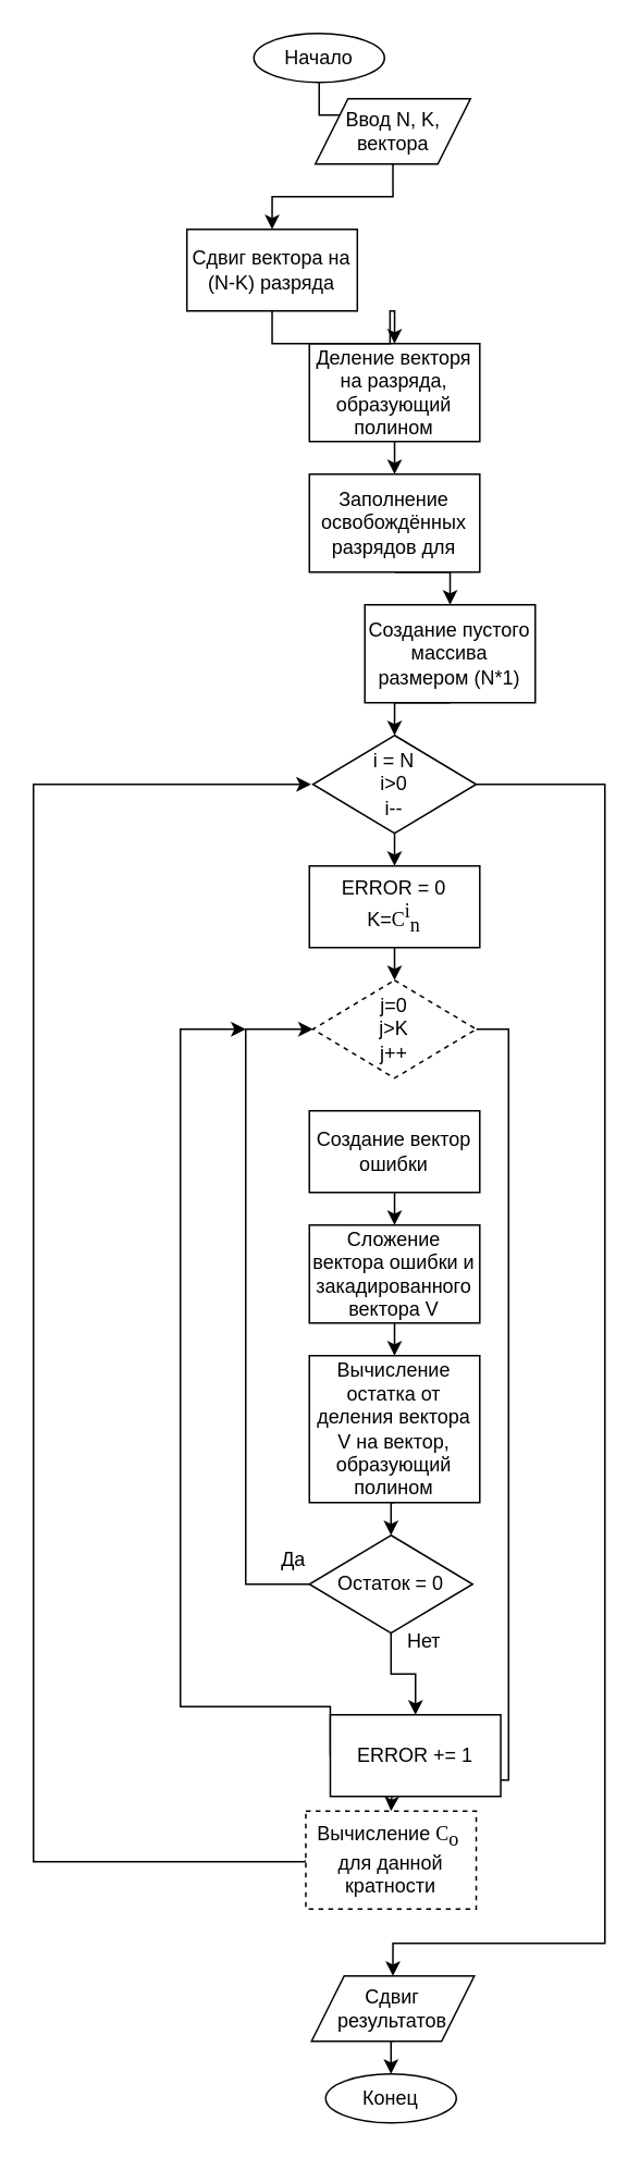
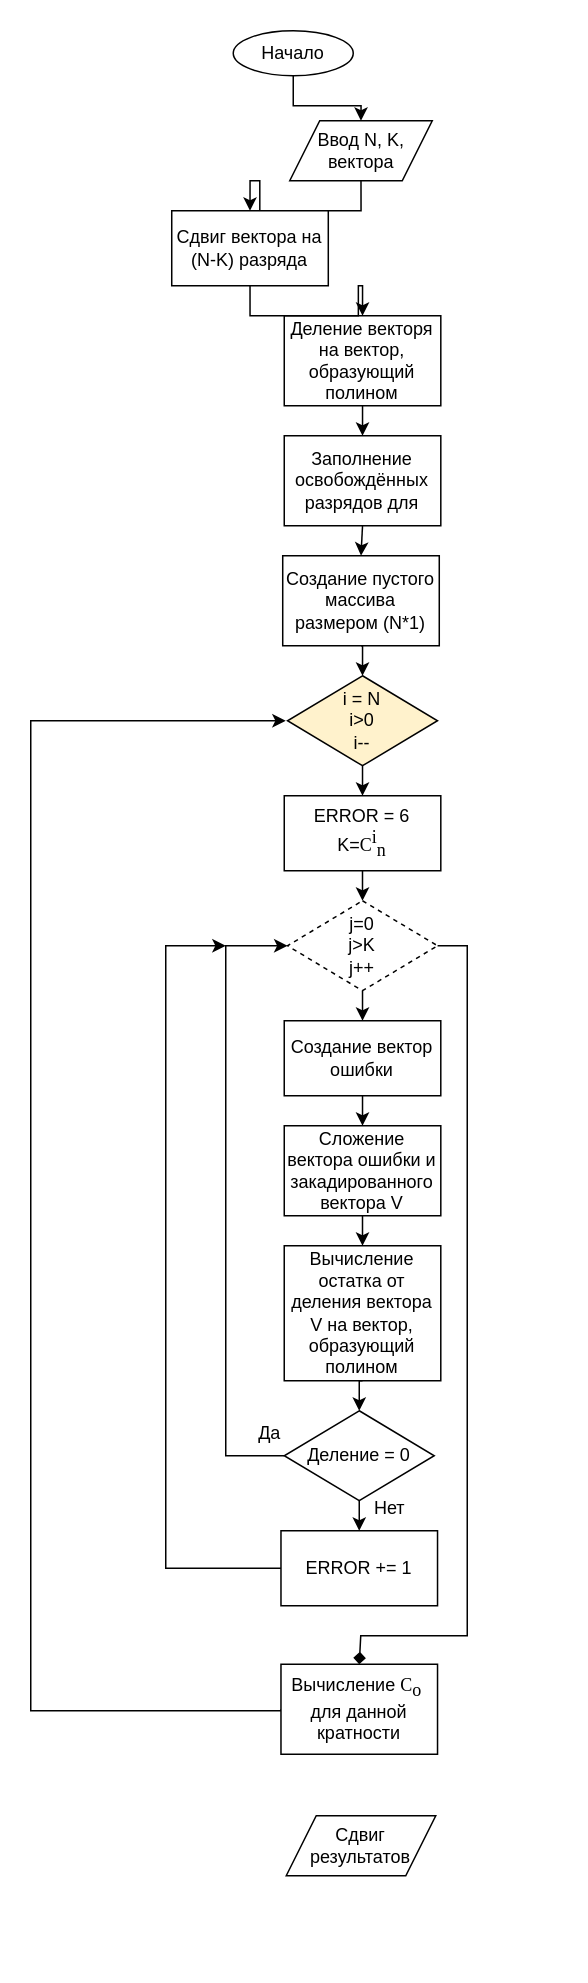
  <mxCell id="0" />
  <mxCell id="1" parent="0" />
  <mxCell id="2" style="edgeStyle=orthogonalEdgeStyle;rounded=0;orthogonalLoop=1;jettySize=auto;html=1;exitX=0.5;exitY=1;exitDx=0;exitDy=0;entryX=0.5;entryY=0;entryDx=0;entryDy=0;" edge="1" parent="1" source="3" target="5"><mxGeometry relative="1" as="geometry" /></mxCell>
  <mxCell id="3" value="Начало" style="ellipse;whiteSpace=wrap;html=1;" vertex="1" parent="1"><mxGeometry x="155" y="20" width="80" height="30" as="geometry" /></mxCell>
  <mxCell id="4" style="edgeStyle=orthogonalEdgeStyle;rounded=0;orthogonalLoop=1;jettySize=auto;html=1;exitX=0.5;exitY=1;exitDx=0;exitDy=0;entryX=0.5;entryY=0;entryDx=0;entryDy=0;" edge="1" parent="1" source="5" target="6"><mxGeometry relative="1" as="geometry" /></mxCell>
- <mxCell id="5" value="Ввод N, K, вектора" style="shape=parallelogram;perimeter=parallelogramPerimeter;whiteSpace=wrap;html=1;fixedSize=1;" vertex="1" parent="1"><mxGeometry x="192.66" y="60" width="95" height="40" as="geometry" /></mxCell>
+ <mxCell id="5" value="Ввод N, K, вектора" style="shape=parallelogram;perimeter=parallelogramPerimeter;whiteSpace=wrap;html=1;fixedSize=1;" vertex="1" parent="1"><mxGeometry x="192.66" y="80" width="95" height="40" as="geometry" /></mxCell>
  <mxCell id="6" value="Сдвиг вектора на (N-K) разряда" style="rounded=0;whiteSpace=wrap;html=1;" vertex="1" parent="1"><mxGeometry x="113.99" y="140" width="104.37" height="50" as="geometry" /></mxCell>
  <mxCell id="7" style="edgeStyle=orthogonalEdgeStyle;rounded=0;orthogonalLoop=1;jettySize=auto;html=1;exitX=0.5;exitY=1;exitDx=0;exitDy=0;entryX=0.5;entryY=0;entryDx=0;entryDy=0;" edge="1" parent="1" source="8" target="10"><mxGeometry relative="1" as="geometry" /></mxCell>
- <mxCell id="8" value="Деление векторя на разряда, образующий полином" style="rounded=0;whiteSpace=wrap;html=1;" vertex="1" parent="1"><mxGeometry x="189" y="210" width="104.37" height="60" as="geometry" /></mxCell>
+ <mxCell id="8" value="Деление векторя на вектор, образующий полином" style="rounded=0;whiteSpace=wrap;html=1;" vertex="1" parent="1"><mxGeometry x="189" y="210" width="104.37" height="60" as="geometry" /></mxCell>
  <mxCell id="9" style="edgeStyle=orthogonalEdgeStyle;rounded=0;orthogonalLoop=1;jettySize=auto;html=1;exitX=0.5;exitY=1;exitDx=0;exitDy=0;entryX=0.5;entryY=0;entryDx=0;entryDy=0;" edge="1" parent="1" source="10" target="12"><mxGeometry relative="1" as="geometry" /></mxCell>
  <mxCell id="10" value="Заполнение освобождённых разрядов для" style="rounded=0;whiteSpace=wrap;html=1;" vertex="1" parent="1"><mxGeometry x="189" y="290" width="104.37" height="60" as="geometry" /></mxCell>
  <mxCell id="11" style="edgeStyle=orthogonalEdgeStyle;rounded=0;orthogonalLoop=1;jettySize=auto;html=1;exitX=0.5;exitY=1;exitDx=0;exitDy=0;entryX=0.5;entryY=0;entryDx=0;entryDy=0;" edge="1" parent="1" source="12" target="15"><mxGeometry relative="1" as="geometry" /></mxCell>
- <mxCell id="12" value="Создание пустого массива размером (N*1)" style="rounded=0;whiteSpace=wrap;html=1;" vertex="1" parent="1"><mxGeometry x="222.98" y="370" width="104.37" height="60" as="geometry" /></mxCell>
+ <mxCell id="12" value="Создание пустого массива размером (N*1)" style="rounded=0;whiteSpace=wrap;html=1;" vertex="1" parent="1"><mxGeometry x="187.98" y="370" width="104.37" height="60" as="geometry" /></mxCell>
  <mxCell id="13" style="edgeStyle=orthogonalEdgeStyle;rounded=0;orthogonalLoop=1;jettySize=auto;html=1;exitX=0.5;exitY=1;exitDx=0;exitDy=0;entryX=0.5;entryY=0;entryDx=0;entryDy=0;" edge="1" parent="1" source="15" target="17"><mxGeometry relative="1" as="geometry" /></mxCell>
- <mxCell id="14" style="edgeStyle=orthogonalEdgeStyle;rounded=0;orthogonalLoop=1;jettySize=auto;html=1;exitX=1;exitY=0.5;exitDx=0;exitDy=0;entryX=0.5;entryY=0;entryDx=0;entryDy=0;" edge="1" parent="1" source="15" target="35"><mxGeometry relative="1" as="geometry"><Array as="points"><mxPoint x="370" y="480" /><mxPoint x="370" y="1190" /><mxPoint x="240" y="1190" /></Array></mxGeometry></mxCell>
- <mxCell id="15" value="&lt;div&gt;i = N&lt;/div&gt;&lt;div&gt;i&amp;gt;0&lt;/div&gt;&lt;div&gt;i--&lt;br&gt;&lt;/div&gt;" style="rhombus;whiteSpace=wrap;html=1;" vertex="1" parent="1"><mxGeometry x="191.18" y="450" width="100" height="60" as="geometry" /></mxCell>
+ <mxCell id="15" value="&lt;div&gt;i = N&lt;/div&gt;&lt;div&gt;i&amp;gt;0&lt;/div&gt;&lt;div&gt;i--&lt;br&gt;&lt;/div&gt;" style="rhombus;whiteSpace=wrap;html=1;fillColor=#fff2cc;" vertex="1" parent="1"><mxGeometry x="191.18" y="450" width="100" height="60" as="geometry" /></mxCell>
  <mxCell id="16" style="edgeStyle=orthogonalEdgeStyle;rounded=0;orthogonalLoop=1;jettySize=auto;html=1;exitX=0.5;exitY=1;exitDx=0;exitDy=0;entryX=0.5;entryY=0;entryDx=0;entryDy=0;" edge="1" parent="1" source="17" target="20"><mxGeometry relative="1" as="geometry" /></mxCell>
- <mxCell id="17" value="&lt;div&gt;&lt;font style=&quot;font-size: 12px;&quot;&gt;ERROR = 0&lt;/font&gt;&lt;/div&gt;&lt;div&gt;&lt;font style=&quot;font-size: 12px;&quot;&gt;K=&lt;span id=&quot;docs-internal-guid-0ab901a6-7fff-3213-1058-120be27b647d&quot; style=&quot;font-family: &amp;quot;Times New Roman&amp;quot;, serif; color: rgb(0, 0, 0); background-color: transparent; font-weight: 400; font-style: normal; font-variant: normal; text-decoration: none; vertical-align: baseline; white-space: pre-wrap;&quot;&gt;C&lt;/span&gt;&lt;span style=&quot;font-family: &amp;quot;Times New Roman&amp;quot;, serif; color: rgb(0, 0, 0); background-color: transparent; font-weight: 400; font-style: normal; font-variant: normal; text-decoration: none; vertical-align: baseline; white-space: pre-wrap;&quot;&gt;&lt;span style=&quot;vertical-align: super;&quot;&gt;i&lt;/span&gt;&lt;/span&gt;&lt;span style=&quot;font-family: &amp;quot;Times New Roman&amp;quot;, serif; color: rgb(0, 0, 0); background-color: transparent; font-weight: 400; font-style: normal; font-variant: normal; text-decoration: none; vertical-align: baseline; white-space: pre-wrap;&quot;&gt;&lt;span style=&quot;vertical-align: sub;&quot;&gt;n&lt;/span&gt;&lt;/span&gt;&lt;/font&gt;&lt;/div&gt;" style="rounded=0;whiteSpace=wrap;html=1;" vertex="1" parent="1"><mxGeometry x="189" y="530" width="104.37" height="50" as="geometry" /></mxCell>
- <mxCell id="19" style="edgeStyle=orthogonalEdgeStyle;rounded=0;orthogonalLoop=1;jettySize=auto;html=1;exitX=1;exitY=0.5;exitDx=0;exitDy=0;entryX=0.5;entryY=0;entryDx=0;entryDy=0;" edge="1" parent="1" source="20" target="33"><mxGeometry relative="1" as="geometry"><Array as="points"><mxPoint x="311" y="630" /><mxPoint x="311" y="1090" /><mxPoint x="240" y="1090" /><mxPoint x="240" y="1109" /></Array></mxGeometry></mxCell>
+ <mxCell id="17" value="&lt;div&gt;&lt;font style=&quot;font-size: 12px;&quot;&gt;ERROR = 6&lt;/font&gt;&lt;/div&gt;&lt;div&gt;&lt;font style=&quot;font-size: 12px;&quot;&gt;K=&lt;span id=&quot;docs-internal-guid-0ab901a6-7fff-3213-1058-120be27b647d&quot; style=&quot;font-family: &amp;quot;Times New Roman&amp;quot;, serif; color: rgb(0, 0, 0); background-color: transparent; font-weight: 400; font-style: normal; font-variant: normal; text-decoration: none; vertical-align: baseline; white-space: pre-wrap;&quot;&gt;C&lt;/span&gt;&lt;span style=&quot;font-family: &amp;quot;Times New Roman&amp;quot;, serif; color: rgb(0, 0, 0); background-color: transparent; font-weight: 400; font-style: normal; font-variant: normal; text-decoration: none; vertical-align: baseline; white-space: pre-wrap;&quot;&gt;&lt;span style=&quot;vertical-align: super;&quot;&gt;i&lt;/span&gt;&lt;/span&gt;&lt;span style=&quot;font-family: &amp;quot;Times New Roman&amp;quot;, serif; color: rgb(0, 0, 0); background-color: transparent; font-weight: 400; font-style: normal; font-variant: normal; text-decoration: none; vertical-align: baseline; white-space: pre-wrap;&quot;&gt;&lt;span style=&quot;vertical-align: sub;&quot;&gt;n&lt;/span&gt;&lt;/span&gt;&lt;/font&gt;&lt;/div&gt;" style="rounded=0;whiteSpace=wrap;html=1;" vertex="1" parent="1"><mxGeometry x="189" y="530" width="104.37" height="50" as="geometry" /></mxCell>
+ <mxCell id="18" style="edgeStyle=orthogonalEdgeStyle;rounded=0;orthogonalLoop=1;jettySize=auto;html=1;exitX=0.5;exitY=1;exitDx=0;exitDy=0;entryX=0.5;entryY=0;entryDx=0;entryDy=0;" edge="1" parent="1" source="20" target="22"><mxGeometry relative="1" as="geometry" /></mxCell>
+ <mxCell id="19" style="edgeStyle=orthogonalEdgeStyle;rounded=0;orthogonalLoop=1;jettySize=auto;html=1;exitX=1;exitY=0.5;exitDx=0;exitDy=0;entryX=0.5;entryY=0;entryDx=0;entryDy=0;endArrow=diamond;" edge="1" parent="1" source="20" target="33"><mxGeometry relative="1" as="geometry"><Array as="points"><mxPoint x="311" y="630" /><mxPoint x="311" y="1090" /><mxPoint x="240" y="1090" /><mxPoint x="240" y="1109" /></Array></mxGeometry></mxCell>
  <mxCell id="20" value="&lt;div&gt;j=0&lt;/div&gt;&lt;div&gt;j&amp;gt;K&lt;/div&gt;&lt;div&gt;j++&lt;br&gt;&lt;/div&gt;" style="rhombus;whiteSpace=wrap;html=1;dashed=1;" vertex="1" parent="1"><mxGeometry x="191.18" y="600" width="100" height="60" as="geometry" /></mxCell>
  <mxCell id="21" style="edgeStyle=orthogonalEdgeStyle;rounded=0;orthogonalLoop=1;jettySize=auto;html=1;exitX=0.5;exitY=1;exitDx=0;exitDy=0;entryX=0.5;entryY=0;entryDx=0;entryDy=0;" edge="1" parent="1" source="22" target="24"><mxGeometry relative="1" as="geometry" /></mxCell>
  <mxCell id="22" value="Создание вектор ошибки" style="rounded=0;whiteSpace=wrap;html=1;" vertex="1" parent="1"><mxGeometry x="188.99" y="680" width="104.37" height="50" as="geometry" /></mxCell>
  <mxCell id="23" style="edgeStyle=orthogonalEdgeStyle;rounded=0;orthogonalLoop=1;jettySize=auto;html=1;exitX=0.5;exitY=1;exitDx=0;exitDy=0;entryX=0.5;entryY=0;entryDx=0;entryDy=0;" edge="1" parent="1" source="24" target="26"><mxGeometry relative="1" as="geometry" /></mxCell>
  <mxCell id="24" value="Сложение вектора ошибки и закадированного вектора V" style="rounded=0;whiteSpace=wrap;html=1;" vertex="1" parent="1"><mxGeometry x="189" y="750" width="104.37" height="60" as="geometry" /></mxCell>
  <mxCell id="25" style="edgeStyle=orthogonalEdgeStyle;rounded=0;orthogonalLoop=1;jettySize=auto;html=1;exitX=0.5;exitY=1;exitDx=0;exitDy=0;entryX=0.5;entryY=0;entryDx=0;entryDy=0;" edge="1" parent="1" source="26" target="29"><mxGeometry relative="1" as="geometry" /></mxCell>
  <mxCell id="26" value="Вычисление остатка от деления вектора V на вектор, образующий полином" style="rounded=0;whiteSpace=wrap;html=1;" vertex="1" parent="1"><mxGeometry x="188.99" y="830" width="104.37" height="90" as="geometry" /></mxCell>
  <mxCell id="27" style="edgeStyle=orthogonalEdgeStyle;rounded=0;orthogonalLoop=1;jettySize=auto;html=1;exitX=0.5;exitY=1;exitDx=0;exitDy=0;entryX=0.5;entryY=0;entryDx=0;entryDy=0;" edge="1" parent="1" source="29" target="31"><mxGeometry relative="1" as="geometry" /></mxCell>
  <mxCell id="28" style="edgeStyle=orthogonalEdgeStyle;rounded=0;orthogonalLoop=1;jettySize=auto;html=1;exitX=0;exitY=0.5;exitDx=0;exitDy=0;entryX=0;entryY=0.5;entryDx=0;entryDy=0;" edge="1" parent="1" source="29" target="20"><mxGeometry relative="1" as="geometry"><Array as="points"><mxPoint x="150" y="970" /><mxPoint x="150" y="630" /></Array></mxGeometry></mxCell>
- <mxCell id="29" value="Остаток = 0" style="rhombus;whiteSpace=wrap;html=1;" vertex="1" parent="1"><mxGeometry x="189" y="940" width="100" height="60" as="geometry" /></mxCell>
+ <mxCell id="29" value="Деление = 0" style="rhombus;whiteSpace=wrap;html=1;" vertex="1" parent="1"><mxGeometry x="189" y="940" width="100" height="60" as="geometry" /></mxCell>
  <mxCell id="30" style="edgeStyle=orthogonalEdgeStyle;rounded=0;orthogonalLoop=1;jettySize=auto;html=1;exitX=0;exitY=0.5;exitDx=0;exitDy=0;" edge="1" parent="1" source="31"><mxGeometry relative="1" as="geometry"><mxPoint x="150" y="630" as="targetPoint" /><Array as="points"><mxPoint x="110" y="1045" /><mxPoint x="110" y="630" /></Array></mxGeometry></mxCell>
- <mxCell id="31" value="ERROR += 1" style="rounded=0;whiteSpace=wrap;html=1;" vertex="1" parent="1"><mxGeometry x="201.82" y="1050" width="104.37" height="50" as="geometry" /></mxCell>
+ <mxCell id="31" value="ERROR += 1" style="rounded=0;whiteSpace=wrap;html=1;" vertex="1" parent="1"><mxGeometry x="186.82" y="1020" width="104.37" height="50" as="geometry" /></mxCell>
  <mxCell id="32" style="edgeStyle=orthogonalEdgeStyle;rounded=0;orthogonalLoop=1;jettySize=auto;html=1;exitX=0;exitY=0.5;exitDx=0;exitDy=0;" edge="1" parent="1" source="33"><mxGeometry relative="1" as="geometry"><mxPoint x="190" y="480" as="targetPoint" /><Array as="points"><mxPoint x="20" y="1140" /><mxPoint x="20" y="480" /></Array></mxGeometry></mxCell>
- <mxCell id="33" value="&lt;font style=&quot;font-size: 12px;&quot;&gt;Вычисление&amp;nbsp;&lt;span id=&quot;docs-internal-guid-d37b609d-7fff-b423-a3d3-0c4c87c419e7&quot; style=&quot;font-family: &amp;quot;Times New Roman&amp;quot;, serif; color: rgb(0, 0, 0); background-color: transparent; font-weight: 400; font-style: normal; font-variant: normal; text-decoration: none; vertical-align: baseline; white-space: pre-wrap;&quot;&gt;C&lt;/span&gt;&lt;span style=&quot;font-family: &amp;quot;Times New Roman&amp;quot;, serif; color: rgb(0, 0, 0); background-color: transparent; font-weight: 400; font-style: normal; font-variant: normal; text-decoration: none; vertical-align: baseline; white-space: pre-wrap;&quot;&gt;&lt;span style=&quot;vertical-align: sub;&quot;&gt;о&lt;/span&gt;&lt;/span&gt;&lt;span style=&quot;font-family: &amp;quot;Times New Roman&amp;quot;, serif; color: rgb(0, 0, 0); background-color: transparent; font-weight: 400; font-style: normal; font-variant: normal; text-decoration: none; vertical-align: baseline; white-space: pre-wrap;&quot;&gt; &lt;/span&gt; для данной кратности&lt;/font&gt;" style="rounded=0;whiteSpace=wrap;html=1;dashed=1;" vertex="1" parent="1"><mxGeometry x="186.82" y="1109" width="104.37" height="60" as="geometry" /></mxCell>
- <mxCell id="34" style="edgeStyle=orthogonalEdgeStyle;rounded=0;orthogonalLoop=1;jettySize=auto;html=1;exitX=0.5;exitY=1;exitDx=0;exitDy=0;entryX=0.5;entryY=0;entryDx=0;entryDy=0;" edge="1" parent="1" source="35" target="36"><mxGeometry relative="1" as="geometry" /></mxCell>
+ <mxCell id="33" value="&lt;font style=&quot;font-size: 12px;&quot;&gt;Вычисление&amp;nbsp;&lt;span id=&quot;docs-internal-guid-d37b609d-7fff-b423-a3d3-0c4c87c419e7&quot; style=&quot;font-family: &amp;quot;Times New Roman&amp;quot;, serif; color: rgb(0, 0, 0); background-color: transparent; font-weight: 400; font-style: normal; font-variant: normal; text-decoration: none; vertical-align: baseline; white-space: pre-wrap;&quot;&gt;C&lt;/span&gt;&lt;span style=&quot;font-family: &amp;quot;Times New Roman&amp;quot;, serif; color: rgb(0, 0, 0); background-color: transparent; font-weight: 400; font-style: normal; font-variant: normal; text-decoration: none; vertical-align: baseline; white-space: pre-wrap;&quot;&gt;&lt;span style=&quot;vertical-align: sub;&quot;&gt;о&lt;/span&gt;&lt;/span&gt;&lt;span style=&quot;font-family: &amp;quot;Times New Roman&amp;quot;, serif; color: rgb(0, 0, 0); background-color: transparent; font-weight: 400; font-style: normal; font-variant: normal; text-decoration: none; vertical-align: baseline; white-space: pre-wrap;&quot;&gt; &lt;/span&gt; для данной кратности&lt;/font&gt;" style="rounded=0;whiteSpace=wrap;html=1;" vertex="1" parent="1"><mxGeometry x="186.82" y="1109" width="104.37" height="60" as="geometry" /></mxCell>
  <mxCell id="35" value="Сдвиг результатов" style="shape=parallelogram;perimeter=parallelogramPerimeter;whiteSpace=wrap;html=1;fixedSize=1;" vertex="1" parent="1"><mxGeometry x="190.32" y="1210" width="99.68" height="40" as="geometry" /></mxCell>
- <mxCell id="36" value="Конец" style="ellipse;whiteSpace=wrap;html=1;" vertex="1" parent="1"><mxGeometry x="199" y="1270" width="80" height="30" as="geometry" /></mxCell>
  <mxCell id="37" style="edgeStyle=orthogonalEdgeStyle;rounded=0;orthogonalLoop=1;jettySize=auto;html=1;exitX=0.5;exitY=1;exitDx=0;exitDy=0;entryX=0.5;entryY=0;entryDx=0;entryDy=0;" edge="1" parent="1" source="6" target="8"><mxGeometry relative="1" as="geometry" /></mxCell>
  <mxCell id="38" value="Да" style="text;html=1;align=center;verticalAlign=middle;resizable=0;points=[];autosize=1;strokeColor=none;fillColor=none;" vertex="1" parent="1"><mxGeometry x="159" y="940" width="40" height="30" as="geometry" /></mxCell>
  <mxCell id="39" value="Нет" style="text;html=1;align=center;verticalAlign=middle;resizable=0;points=[];autosize=1;strokeColor=none;fillColor=none;" vertex="1" parent="1"><mxGeometry x="239" y="990" width="40" height="30" as="geometry" /></mxCell>
